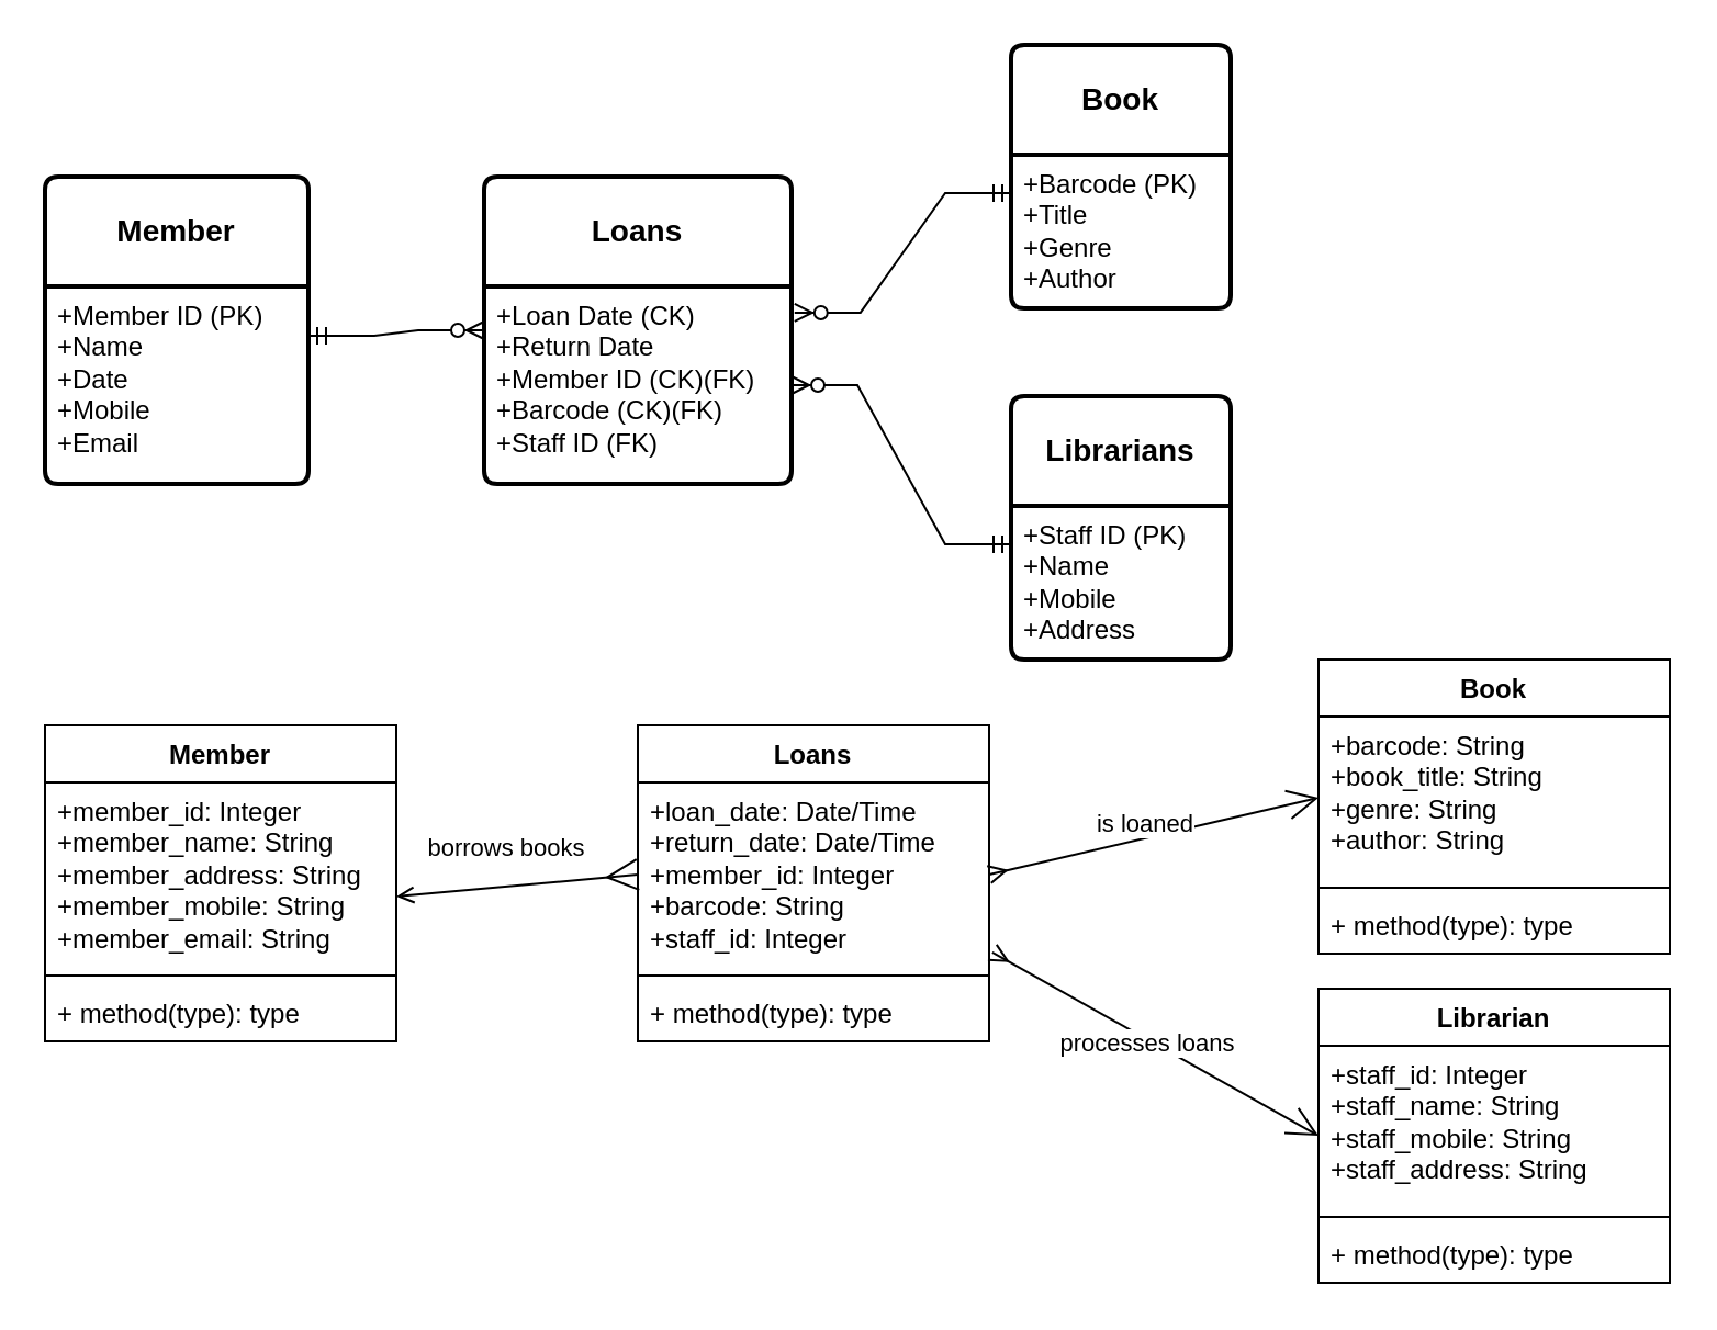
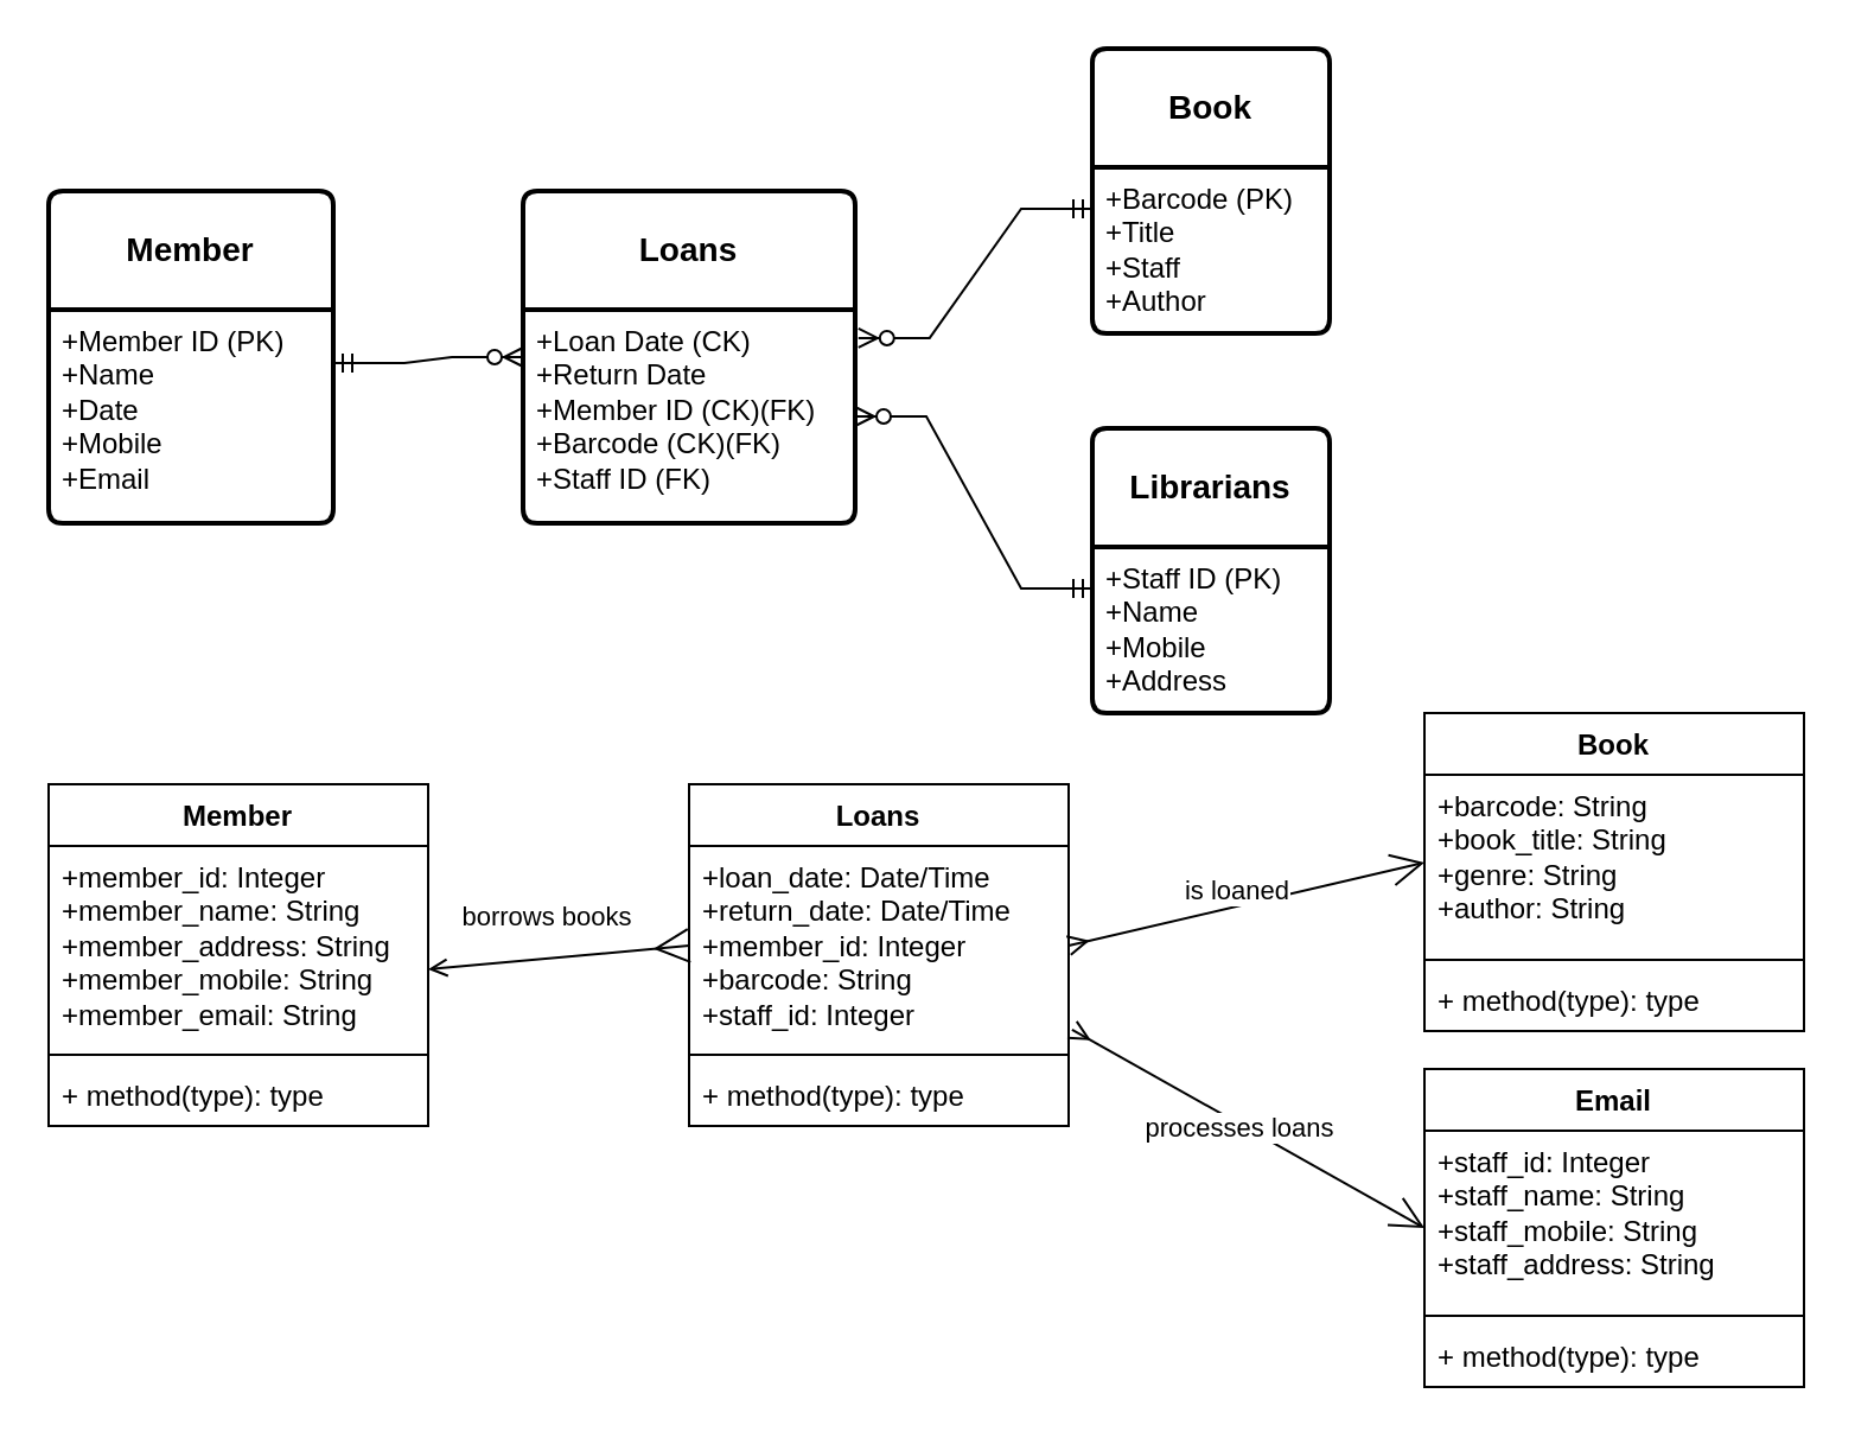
  <mxCell id="0" />
  <mxCell id="1" parent="0" />
  <mxCell id="2" value="&lt;b&gt;Book&lt;/b&gt;" style="swimlane;childLayout=stackLayout;horizontal=1;startSize=50;horizontalStack=0;rounded=1;fontSize=14;fontStyle=0;strokeWidth=2;resizeParent=0;resizeLast=1;shadow=0;dashed=0;align=center;arcSize=4;whiteSpace=wrap;html=1;" vertex="1" parent="1"><mxGeometry x="460" y="20" width="100" height="120" as="geometry" /></mxCell>
- <mxCell id="3" value="+Barcode (PK)&lt;br&gt;+Title&lt;br&gt;+Genre&lt;div&gt;+Author&lt;/div&gt;" style="align=left;strokeColor=none;fillColor=none;spacingLeft=4;fontSize=12;verticalAlign=top;resizable=0;rotatable=0;part=1;html=1;" vertex="1" parent="2"><mxGeometry y="50" width="100" height="70" as="geometry" /></mxCell>
+ <mxCell id="3" value="+Barcode (PK)&lt;br&gt;+Title&lt;br&gt;+Staff&lt;div&gt;+Author&lt;/div&gt;" style="align=left;strokeColor=none;fillColor=none;spacingLeft=4;fontSize=12;verticalAlign=top;resizable=0;rotatable=0;part=1;html=1;" vertex="1" parent="2"><mxGeometry y="50" width="100" height="70" as="geometry" /></mxCell>
  <mxCell id="4" value="&lt;b&gt;Member&lt;/b&gt;" style="swimlane;childLayout=stackLayout;horizontal=1;startSize=50;horizontalStack=0;rounded=1;fontSize=14;fontStyle=0;strokeWidth=2;resizeParent=0;resizeLast=1;shadow=0;dashed=0;align=center;arcSize=4;whiteSpace=wrap;html=1;" vertex="1" parent="1"><mxGeometry x="20" y="80" width="120" height="140" as="geometry" /></mxCell>
  <mxCell id="5" value="+Member ID (PK)&lt;br&gt;+Name&lt;br&gt;+Date&lt;div&gt;+Mobile&lt;/div&gt;&lt;div&gt;+Email&lt;/div&gt;" style="align=left;strokeColor=none;fillColor=none;spacingLeft=4;fontSize=12;verticalAlign=top;resizable=0;rotatable=0;part=1;html=1;" vertex="1" parent="4"><mxGeometry y="50" width="120" height="90" as="geometry" /></mxCell>
  <mxCell id="6" value="&lt;b&gt;Loans&lt;/b&gt;" style="swimlane;childLayout=stackLayout;horizontal=1;startSize=50;horizontalStack=0;rounded=1;fontSize=14;fontStyle=0;strokeWidth=2;resizeParent=0;resizeLast=1;shadow=0;dashed=0;align=center;arcSize=4;whiteSpace=wrap;html=1;" vertex="1" parent="1"><mxGeometry x="220" y="80" width="140" height="140" as="geometry" /></mxCell>
  <mxCell id="7" value="+Loan Date (CK)&lt;br&gt;+Return Date&lt;br&gt;+Member ID (CK)(FK)&lt;div&gt;+Barcode (CK)(FK)&lt;/div&gt;&lt;div&gt;+Staff ID (FK)&lt;/div&gt;" style="align=left;strokeColor=none;fillColor=none;spacingLeft=4;fontSize=12;verticalAlign=top;resizable=0;rotatable=0;part=1;html=1;" vertex="1" parent="6"><mxGeometry y="50" width="140" height="90" as="geometry" /></mxCell>
  <mxCell id="8" value="" style="edgeStyle=entityRelationEdgeStyle;fontSize=12;html=1;endArrow=ERzeroToMany;startArrow=ERmandOne;rounded=0;exitX=1;exitY=0.25;exitDx=0;exitDy=0;entryX=0;entryY=0.5;entryDx=0;entryDy=0;" edge="1" parent="1" source="5" target="6"><mxGeometry width="100" height="100" relative="1" as="geometry"><mxPoint x="250" y="210" as="sourcePoint" /><mxPoint x="350" y="110" as="targetPoint" /></mxGeometry></mxCell>
  <mxCell id="9" value="" style="edgeStyle=entityRelationEdgeStyle;fontSize=12;html=1;endArrow=ERzeroToMany;startArrow=ERmandOne;rounded=0;exitX=0;exitY=0.25;exitDx=0;exitDy=0;entryX=1.01;entryY=0.133;entryDx=0;entryDy=0;entryPerimeter=0;" edge="1" parent="1" source="3" target="7"><mxGeometry width="100" height="100" relative="1" as="geometry"><mxPoint x="310" y="40" as="sourcePoint" /><mxPoint x="370" y="202" as="targetPoint" /></mxGeometry></mxCell>
  <mxCell id="10" value="&lt;b&gt;Librarians&lt;/b&gt;" style="swimlane;childLayout=stackLayout;horizontal=1;startSize=50;horizontalStack=0;rounded=1;fontSize=14;fontStyle=0;strokeWidth=2;resizeParent=0;resizeLast=1;shadow=0;dashed=0;align=center;arcSize=4;whiteSpace=wrap;html=1;" vertex="1" parent="1"><mxGeometry x="460" y="180" width="100" height="120" as="geometry" /></mxCell>
  <mxCell id="11" value="+Staff ID (PK)&lt;div&gt;+Name&lt;/div&gt;&lt;div&gt;+Mobile&lt;/div&gt;&lt;div&gt;+Address&lt;/div&gt;" style="align=left;strokeColor=none;fillColor=none;spacingLeft=4;fontSize=12;verticalAlign=top;resizable=0;rotatable=0;part=1;html=1;" vertex="1" parent="10"><mxGeometry y="50" width="100" height="70" as="geometry" /></mxCell>
  <mxCell id="12" value="" style="edgeStyle=entityRelationEdgeStyle;fontSize=12;html=1;endArrow=ERzeroToMany;startArrow=ERmandOne;rounded=0;exitX=0;exitY=0.25;exitDx=0;exitDy=0;entryX=1;entryY=0.5;entryDx=0;entryDy=0;" edge="1" parent="1" source="11" target="7"><mxGeometry width="100" height="100" relative="1" as="geometry"><mxPoint x="400" y="68" as="sourcePoint" /><mxPoint x="331" y="233" as="targetPoint" /></mxGeometry></mxCell>
  <mxCell id="13" value="Member" style="swimlane;fontStyle=1;align=center;verticalAlign=top;childLayout=stackLayout;horizontal=1;startSize=26;horizontalStack=0;resizeParent=1;resizeParentMax=0;resizeLast=0;collapsible=1;marginBottom=0;whiteSpace=wrap;html=1;" vertex="1" parent="1"><mxGeometry x="20" y="330" width="160" height="144" as="geometry" /></mxCell>
  <mxCell id="14" value="&lt;span style=&quot;text-wrap: nowrap;&quot;&gt;+member_id: Integer&lt;/span&gt;&lt;br style=&quot;text-wrap: nowrap;&quot;&gt;&lt;span style=&quot;text-wrap: nowrap;&quot;&gt;+member_name: String&lt;/span&gt;&lt;br style=&quot;text-wrap: nowrap;&quot;&gt;&lt;span style=&quot;text-wrap: nowrap;&quot;&gt;+member_address: String&lt;/span&gt;&lt;div style=&quot;text-wrap: nowrap;&quot;&gt;+member_mobile: String&lt;/div&gt;&lt;div style=&quot;text-wrap: nowrap;&quot;&gt;+member_email: String&lt;/div&gt;" style="text;strokeColor=none;fillColor=none;align=left;verticalAlign=top;spacingLeft=4;spacingRight=4;overflow=hidden;rotatable=0;points=[[0,0.5],[1,0.5]];portConstraint=eastwest;whiteSpace=wrap;html=1;" vertex="1" parent="13"><mxGeometry y="26" width="160" height="84" as="geometry" /></mxCell>
  <mxCell id="15" value="" style="line;strokeWidth=1;fillColor=none;align=left;verticalAlign=middle;spacingTop=-1;spacingLeft=3;spacingRight=3;rotatable=0;labelPosition=right;points=[];portConstraint=eastwest;strokeColor=inherit;" vertex="1" parent="13"><mxGeometry y="110" width="160" height="8" as="geometry" /></mxCell>
  <mxCell id="16" value="+ method(type): type" style="text;strokeColor=none;fillColor=none;align=left;verticalAlign=top;spacingLeft=4;spacingRight=4;overflow=hidden;rotatable=0;points=[[0,0.5],[1,0.5]];portConstraint=eastwest;whiteSpace=wrap;html=1;" vertex="1" parent="13"><mxGeometry y="118" width="160" height="26" as="geometry" /></mxCell>
  <mxCell id="17" value="Loans" style="swimlane;fontStyle=1;align=center;verticalAlign=top;childLayout=stackLayout;horizontal=1;startSize=26;horizontalStack=0;resizeParent=1;resizeParentMax=0;resizeLast=0;collapsible=1;marginBottom=0;whiteSpace=wrap;html=1;" vertex="1" parent="1"><mxGeometry x="290" y="330" width="160" height="144" as="geometry" /></mxCell>
  <mxCell id="18" value="&lt;span style=&quot;text-wrap: nowrap;&quot;&gt;+loan_date: Date/Time&lt;/span&gt;&lt;br style=&quot;text-wrap: nowrap;&quot;&gt;&lt;span style=&quot;text-wrap: nowrap;&quot;&gt;+return_date: Date/Time&lt;/span&gt;&lt;br style=&quot;text-wrap: nowrap;&quot;&gt;&lt;span style=&quot;text-wrap: nowrap;&quot;&gt;+member_id: Integer&lt;/span&gt;&lt;div style=&quot;text-wrap: nowrap;&quot;&gt;+barcode: String&lt;/div&gt;&lt;div style=&quot;text-wrap: nowrap;&quot;&gt;+staff_id: Integer&lt;/div&gt;" style="text;strokeColor=none;fillColor=none;align=left;verticalAlign=top;spacingLeft=4;spacingRight=4;overflow=hidden;rotatable=0;points=[[0,0.5],[1,0.5]];portConstraint=eastwest;whiteSpace=wrap;html=1;" vertex="1" parent="17"><mxGeometry y="26" width="160" height="84" as="geometry" /></mxCell>
  <mxCell id="19" value="" style="line;strokeWidth=1;fillColor=none;align=left;verticalAlign=middle;spacingTop=-1;spacingLeft=3;spacingRight=3;rotatable=0;labelPosition=right;points=[];portConstraint=eastwest;strokeColor=inherit;" vertex="1" parent="17"><mxGeometry y="110" width="160" height="8" as="geometry" /></mxCell>
  <mxCell id="20" value="+ method(type): type" style="text;strokeColor=none;fillColor=none;align=left;verticalAlign=top;spacingLeft=4;spacingRight=4;overflow=hidden;rotatable=0;points=[[0,0.5],[1,0.5]];portConstraint=eastwest;whiteSpace=wrap;html=1;" vertex="1" parent="17"><mxGeometry y="118" width="160" height="26" as="geometry" /></mxCell>
  <mxCell id="21" value="Book" style="swimlane;fontStyle=1;align=center;verticalAlign=top;childLayout=stackLayout;horizontal=1;startSize=26;horizontalStack=0;resizeParent=1;resizeParentMax=0;resizeLast=0;collapsible=1;marginBottom=0;whiteSpace=wrap;html=1;" vertex="1" parent="1"><mxGeometry x="600" y="300" width="160" height="134" as="geometry" /></mxCell>
  <mxCell id="22" value="&lt;span style=&quot;text-wrap: nowrap;&quot;&gt;+barcode: String&lt;/span&gt;&lt;div&gt;&lt;span style=&quot;text-wrap: nowrap;&quot;&gt;+book_title: String&lt;/span&gt;&lt;br style=&quot;text-wrap: nowrap;&quot;&gt;&lt;span style=&quot;text-wrap: nowrap;&quot;&gt;+genre: String&lt;/span&gt;&lt;div style=&quot;text-wrap: nowrap;&quot;&gt;+author: String&lt;/div&gt;&lt;/div&gt;" style="text;strokeColor=none;fillColor=none;align=left;verticalAlign=top;spacingLeft=4;spacingRight=4;overflow=hidden;rotatable=0;points=[[0,0.5],[1,0.5]];portConstraint=eastwest;whiteSpace=wrap;html=1;" vertex="1" parent="21"><mxGeometry y="26" width="160" height="74" as="geometry" /></mxCell>
  <mxCell id="23" value="" style="line;strokeWidth=1;fillColor=none;align=left;verticalAlign=middle;spacingTop=-1;spacingLeft=3;spacingRight=3;rotatable=0;labelPosition=right;points=[];portConstraint=eastwest;strokeColor=inherit;" vertex="1" parent="21"><mxGeometry y="100" width="160" height="8" as="geometry" /></mxCell>
  <mxCell id="24" value="+ method(type): type" style="text;strokeColor=none;fillColor=none;align=left;verticalAlign=top;spacingLeft=4;spacingRight=4;overflow=hidden;rotatable=0;points=[[0,0.5],[1,0.5]];portConstraint=eastwest;whiteSpace=wrap;html=1;" vertex="1" parent="21"><mxGeometry y="108" width="160" height="26" as="geometry" /></mxCell>
- <mxCell id="25" value="Librarian" style="swimlane;fontStyle=1;align=center;verticalAlign=top;childLayout=stackLayout;horizontal=1;startSize=26;horizontalStack=0;resizeParent=1;resizeParentMax=0;resizeLast=0;collapsible=1;marginBottom=0;whiteSpace=wrap;html=1;" vertex="1" parent="1"><mxGeometry x="600" y="450" width="160" height="134" as="geometry" /></mxCell>
+ <mxCell id="25" value="Email" style="swimlane;fontStyle=1;align=center;verticalAlign=top;childLayout=stackLayout;horizontal=1;startSize=26;horizontalStack=0;resizeParent=1;resizeParentMax=0;resizeLast=0;collapsible=1;marginBottom=0;whiteSpace=wrap;html=1;" vertex="1" parent="1"><mxGeometry x="600" y="450" width="160" height="134" as="geometry" /></mxCell>
  <mxCell id="26" value="&lt;span style=&quot;text-wrap: nowrap;&quot;&gt;+staff_id: Integer&lt;/span&gt;&lt;div style=&quot;text-wrap: nowrap;&quot;&gt;+staff_name: String&lt;/div&gt;&lt;div style=&quot;text-wrap: nowrap;&quot;&gt;+staff_mobile: String&lt;/div&gt;&lt;div style=&quot;text-wrap: nowrap;&quot;&gt;+staff_address: String&lt;/div&gt;" style="text;strokeColor=none;fillColor=none;align=left;verticalAlign=top;spacingLeft=4;spacingRight=4;overflow=hidden;rotatable=0;points=[[0,0.5],[1,0.5]];portConstraint=eastwest;whiteSpace=wrap;html=1;" vertex="1" parent="25"><mxGeometry y="26" width="160" height="74" as="geometry" /></mxCell>
  <mxCell id="27" value="" style="line;strokeWidth=1;fillColor=none;align=left;verticalAlign=middle;spacingTop=-1;spacingLeft=3;spacingRight=3;rotatable=0;labelPosition=right;points=[];portConstraint=eastwest;strokeColor=inherit;" vertex="1" parent="25"><mxGeometry y="100" width="160" height="8" as="geometry" /></mxCell>
  <mxCell id="28" value="+ method(type): type" style="text;strokeColor=none;fillColor=none;align=left;verticalAlign=top;spacingLeft=4;spacingRight=4;overflow=hidden;rotatable=0;points=[[0,0.5],[1,0.5]];portConstraint=eastwest;whiteSpace=wrap;html=1;" vertex="1" parent="25"><mxGeometry y="108" width="160" height="26" as="geometry" /></mxCell>
  <mxCell id="29" value="" style="endArrow=open;endFill=0;endSize=12;html=1;rounded=0;entryX=0;entryY=0.5;entryDx=0;entryDy=0;exitX=1;exitY=0.5;exitDx=0;exitDy=0;startArrow=ERmany;startFill=0;" edge="1" parent="1" source="18" target="22"><mxGeometry width="160" relative="1" as="geometry"><mxPoint x="390" y="310" as="sourcePoint" /><mxPoint x="550" y="310" as="targetPoint" /></mxGeometry></mxCell>
  <mxCell id="30" value="is loaned" style="edgeLabel;html=1;align=center;verticalAlign=middle;resizable=0;points=[];" vertex="1" connectable="0" parent="29"><mxGeometry x="0.074" y="1" relative="1" as="geometry"><mxPoint x="-10" y="-4" as="offset" /></mxGeometry></mxCell>
  <mxCell id="31" value="" style="endArrow=ERmany;endFill=0;endSize=12;html=1;rounded=0;entryX=0;entryY=0.5;entryDx=0;entryDy=0;startArrow=open;startFill=0;" edge="1" parent="1" target="18"><mxGeometry width="160" relative="1" as="geometry"><mxPoint x="180" y="408" as="sourcePoint" /><mxPoint x="550" y="310" as="targetPoint" /></mxGeometry></mxCell>
  <mxCell id="32" value="borrows books" style="edgeLabel;html=1;align=center;verticalAlign=middle;resizable=0;points=[];" vertex="1" connectable="0" parent="31"><mxGeometry x="-0.195" y="1" relative="1" as="geometry"><mxPoint x="6" y="-18" as="offset" /></mxGeometry></mxCell>
  <mxCell id="33" value="" style="endArrow=open;endFill=1;endSize=12;html=1;rounded=0;entryX=0;entryY=0.5;entryDx=0;entryDy=0;exitX=1.009;exitY=0.922;exitDx=0;exitDy=0;startArrow=ERmany;startFill=0;exitPerimeter=0;" edge="1" parent="1" source="18" target="25"><mxGeometry width="160" relative="1" as="geometry"><mxPoint x="453" y="430" as="sourcePoint" /><mxPoint x="550" y="310" as="targetPoint" /></mxGeometry></mxCell>
  <mxCell id="34" value="processes loans" style="edgeLabel;html=1;align=center;verticalAlign=middle;resizable=0;points=[];" vertex="1" connectable="0" parent="33"><mxGeometry x="-0.052" y="-1" relative="1" as="geometry"><mxPoint as="offset" /></mxGeometry></mxCell>
